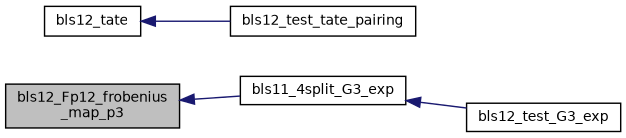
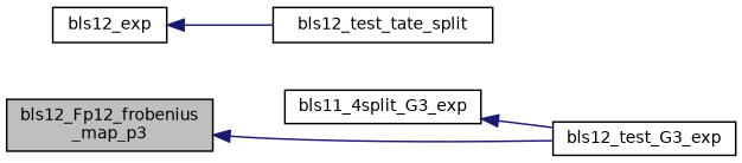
  digraph {
    rankdir=LR
    node [color=black fillcolor=white fontname=Helvetica fontsize=10 shape=record style=filled]
    edge [color=midnightblue dir=back fontname=Helvetica fontsize=10 labelfontname=Helvetica labelfontsize=10 style=solid]
    n1 [fillcolor=grey75 fontcolor=black height=0.2 label="bls12_Fp12_frobenius\l_map_p3" width=0.4]
    n2 [height=0.2 label=bls11_4split_G3_exp width=0.4]
    n3 [height=0.2 label=bls12_test_G3_exp width=0.4]
-   n4 [height=0.2 label=bls12_tate width=0.4]
-   n5 [height=0.2 label=bls12_test_tate_pairing width=0.4]
-   n1 -> n2
+   n4 [height=0.2 label=bls12_exp width=0.4]
+   n5 [height=0.2 label=bls12_test_tate_split width=0.4]
+   n1 -> n3
    n2 -> n3
    n4 -> n5
  }
